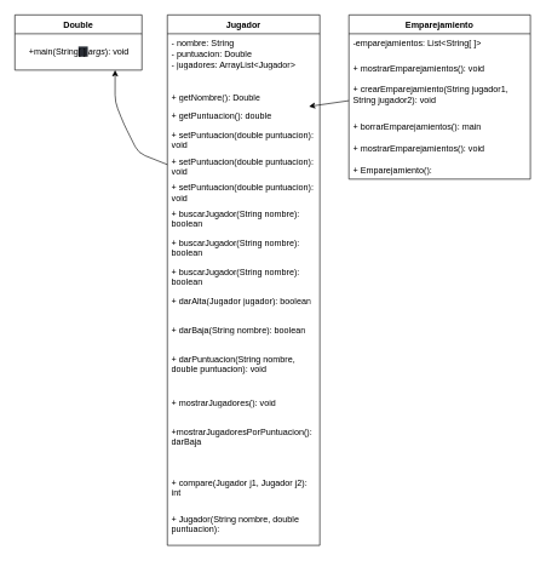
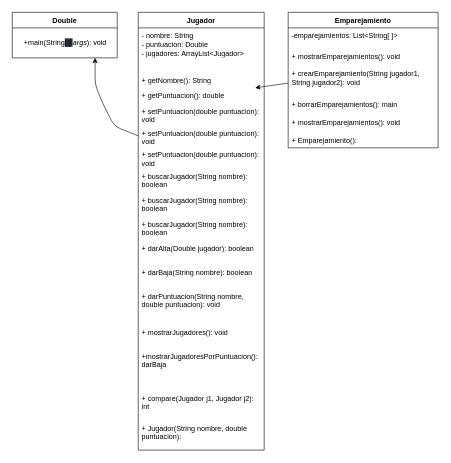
  <mxCell id="0" />
  <mxCell id="1" parent="0" />
  <mxCell id="2" value="Double" style="swimlane;fontStyle=1;align=center;verticalAlign=top;childLayout=stackLayout;horizontal=1;startSize=26;horizontalStack=0;resizeParent=1;resizeParentMax=0;resizeLast=0;collapsible=1;marginBottom=0;whiteSpace=wrap;html=1;" parent="1" vertex="1"><mxGeometry x="20" y="20" width="175" height="76" as="geometry" /></mxCell>
  <mxCell id="3" value="&lt;p&gt;+main(&lt;font style=&quot;font-size: 12px;&quot;&gt;String&lt;span style=&quot;background-color: rgb(40, 44, 52);&quot;&gt;[ ] &lt;/span&gt;&lt;span style=&quot;font-style: italic;&quot;&gt;args&lt;/span&gt;&lt;/font&gt;&lt;span style=&quot;background-color: initial;&quot;&gt;): void&lt;/span&gt;&lt;/p&gt;" style="text;html=1;align=center;verticalAlign=middle;resizable=0;points=[];autosize=1;strokeColor=none;fillColor=none;" vertex="1" parent="2"><mxGeometry y="26" width="175" height="50" as="geometry" /></mxCell>
  <mxCell id="4" value="Jugador" style="swimlane;fontStyle=1;align=center;verticalAlign=top;childLayout=stackLayout;horizontal=1;startSize=26;horizontalStack=0;resizeParent=1;resizeParentMax=0;resizeLast=0;collapsible=1;marginBottom=0;whiteSpace=wrap;html=1;" parent="1" vertex="1"><mxGeometry x="230" y="20" width="210" height="730" as="geometry" /></mxCell>
  <mxCell id="5" value="- nombre: String&lt;br&gt;- puntuacion: Double&lt;br&gt;- jugadores: ArrayList&amp;lt;Jugador&amp;gt;" style="text;strokeColor=none;fillColor=none;align=left;verticalAlign=top;spacingLeft=4;spacingRight=4;overflow=hidden;rotatable=0;points=[[0,0.5],[1,0.5]];portConstraint=eastwest;whiteSpace=wrap;html=1;" parent="4" vertex="1"><mxGeometry y="26" width="210" height="74" as="geometry" /></mxCell>
- <mxCell id="6" value="+ getNombre(): Double" style="text;strokeColor=none;fillColor=none;align=left;verticalAlign=top;spacingLeft=4;spacingRight=4;overflow=hidden;rotatable=0;points=[[0,0.5],[1,0.5]];portConstraint=eastwest;whiteSpace=wrap;html=1;" parent="4" vertex="1"><mxGeometry y="100" width="210" height="26" as="geometry" /></mxCell>
+ <mxCell id="6" value="+ getNombre(): String" style="text;strokeColor=none;fillColor=none;align=left;verticalAlign=top;spacingLeft=4;spacingRight=4;overflow=hidden;rotatable=0;points=[[0,0.5],[1,0.5]];portConstraint=eastwest;whiteSpace=wrap;html=1;" parent="4" vertex="1"><mxGeometry y="100" width="210" height="26" as="geometry" /></mxCell>
  <mxCell id="7" value="+ getPuntuacion(): double" style="text;strokeColor=none;fillColor=none;align=left;verticalAlign=top;spacingLeft=4;spacingRight=4;overflow=hidden;rotatable=0;points=[[0,0.5],[1,0.5]];portConstraint=eastwest;whiteSpace=wrap;html=1;" parent="4" vertex="1"><mxGeometry y="126" width="210" height="26" as="geometry" /></mxCell>
  <mxCell id="8" value="+ setPuntuacion(double puntuacion): void" style="text;strokeColor=none;fillColor=none;align=left;verticalAlign=top;spacingLeft=4;spacingRight=4;overflow=hidden;rotatable=0;points=[[0,0.5],[1,0.5]];portConstraint=eastwest;whiteSpace=wrap;html=1;" vertex="1" parent="4"><mxGeometry y="152" width="210" height="36" as="geometry" /></mxCell>
  <mxCell id="9" value="+ setPuntuacion(double puntuacion): void" style="text;strokeColor=none;fillColor=none;align=left;verticalAlign=top;spacingLeft=4;spacingRight=4;overflow=hidden;rotatable=0;points=[[0,0.5],[1,0.5]];portConstraint=eastwest;whiteSpace=wrap;html=1;" vertex="1" parent="4"><mxGeometry y="188" width="210" height="36" as="geometry" /></mxCell>
  <mxCell id="10" value="+ setPuntuacion(double puntuacion): void" style="text;strokeColor=none;fillColor=none;align=left;verticalAlign=top;spacingLeft=4;spacingRight=4;overflow=hidden;rotatable=0;points=[[0,0.5],[1,0.5]];portConstraint=eastwest;whiteSpace=wrap;html=1;" parent="4" vertex="1"><mxGeometry y="224" width="210" height="36" as="geometry" /></mxCell>
  <mxCell id="11" value="+ buscarJugador(String nombre): boolean" style="text;strokeColor=none;fillColor=none;align=left;verticalAlign=top;spacingLeft=4;spacingRight=4;overflow=hidden;rotatable=0;points=[[0,0.5],[1,0.5]];portConstraint=eastwest;whiteSpace=wrap;html=1;" vertex="1" parent="4"><mxGeometry y="260" width="210" height="40" as="geometry" /></mxCell>
  <mxCell id="12" value="+ buscarJugador(String nombre): boolean" style="text;strokeColor=none;fillColor=none;align=left;verticalAlign=top;spacingLeft=4;spacingRight=4;overflow=hidden;rotatable=0;points=[[0,0.5],[1,0.5]];portConstraint=eastwest;whiteSpace=wrap;html=1;" vertex="1" parent="4"><mxGeometry y="300" width="210" height="40" as="geometry" /></mxCell>
  <mxCell id="13" value="+ buscarJugador(String nombre): boolean" style="text;strokeColor=none;fillColor=none;align=left;verticalAlign=top;spacingLeft=4;spacingRight=4;overflow=hidden;rotatable=0;points=[[0,0.5],[1,0.5]];portConstraint=eastwest;whiteSpace=wrap;html=1;" parent="4" vertex="1"><mxGeometry y="340" width="210" height="40" as="geometry" /></mxCell>
- <mxCell id="14" value="+ darAlta(Jugador jugador): boolean" style="text;strokeColor=none;fillColor=none;align=left;verticalAlign=top;spacingLeft=4;spacingRight=4;overflow=hidden;rotatable=0;points=[[0,0.5],[1,0.5]];portConstraint=eastwest;whiteSpace=wrap;html=1;" parent="4" vertex="1"><mxGeometry y="380" width="210" height="40" as="geometry" /></mxCell>
+ <mxCell id="14" value="+ darAlta(Double jugador): boolean" style="text;strokeColor=none;fillColor=none;align=left;verticalAlign=top;spacingLeft=4;spacingRight=4;overflow=hidden;rotatable=0;points=[[0,0.5],[1,0.5]];portConstraint=eastwest;whiteSpace=wrap;html=1;" parent="4" vertex="1"><mxGeometry y="380" width="210" height="40" as="geometry" /></mxCell>
  <mxCell id="15" value="+ darBaja(String nombre): boolean" style="text;strokeColor=none;fillColor=none;align=left;verticalAlign=top;spacingLeft=4;spacingRight=4;overflow=hidden;rotatable=0;points=[[0,0.5],[1,0.5]];portConstraint=eastwest;whiteSpace=wrap;html=1;" parent="4" vertex="1"><mxGeometry y="420" width="210" height="40" as="geometry" /></mxCell>
  <mxCell id="16" value="+ darPuntuacion(String nombre, double puntuacion): void" style="text;strokeColor=none;fillColor=none;align=left;verticalAlign=top;spacingLeft=4;spacingRight=4;overflow=hidden;rotatable=0;points=[[0,0.5],[1,0.5]];portConstraint=eastwest;whiteSpace=wrap;html=1;" parent="4" vertex="1"><mxGeometry y="460" width="210" height="60" as="geometry" /></mxCell>
  <mxCell id="17" value="+ mostrarJugadores(): void" style="text;strokeColor=none;fillColor=none;align=left;verticalAlign=top;spacingLeft=4;spacingRight=4;overflow=hidden;rotatable=0;points=[[0,0.5],[1,0.5]];portConstraint=eastwest;whiteSpace=wrap;html=1;" parent="4" vertex="1"><mxGeometry y="520" width="210" height="40" as="geometry" /></mxCell>
  <mxCell id="18" value="+mostrarJugadoresPorPuntuacion(): darBaja" style="text;strokeColor=none;fillColor=none;align=left;verticalAlign=top;spacingLeft=4;spacingRight=4;overflow=hidden;rotatable=0;points=[[0,0.5],[1,0.5]];portConstraint=eastwest;whiteSpace=wrap;html=1;" parent="4" vertex="1"><mxGeometry y="560" width="210" height="70" as="geometry" /></mxCell>
  <mxCell id="19" value="+ compare(Jugador j1, Jugador j2): int" style="text;strokeColor=none;fillColor=none;align=left;verticalAlign=top;spacingLeft=4;spacingRight=4;overflow=hidden;rotatable=0;points=[[0,0.5],[1,0.5]];portConstraint=eastwest;whiteSpace=wrap;html=1;" parent="4" vertex="1"><mxGeometry y="630" width="210" height="50" as="geometry" /></mxCell>
  <mxCell id="20" value="+ Jugador(String nombre, double puntuacion): " style="text;strokeColor=none;fillColor=none;align=left;verticalAlign=top;spacingLeft=4;spacingRight=4;overflow=hidden;rotatable=0;points=[[0,0.5],[1,0.5]];portConstraint=eastwest;whiteSpace=wrap;html=1;" parent="4" vertex="1"><mxGeometry y="680" width="210" height="50" as="geometry" /></mxCell>
  <mxCell id="21" value="Emparejamiento" style="swimlane;fontStyle=1;align=center;verticalAlign=top;childLayout=stackLayout;horizontal=1;startSize=26;horizontalStack=0;resizeParent=1;resizeParentMax=0;resizeLast=0;collapsible=1;marginBottom=0;whiteSpace=wrap;html=1;" vertex="1" parent="1"><mxGeometry x="480" y="20" width="250" height="226" as="geometry" /></mxCell>
  <mxCell id="22" value="-emparejamientos: List&amp;lt;String[ ]&amp;gt;" style="text;strokeColor=none;fillColor=none;align=left;verticalAlign=top;spacingLeft=4;spacingRight=4;overflow=hidden;rotatable=0;points=[[0,0.5],[1,0.5]];portConstraint=eastwest;whiteSpace=wrap;html=1;" vertex="1" parent="21"><mxGeometry y="26" width="250" height="34" as="geometry" /></mxCell>
  <mxCell id="23" value="+ mostrarEmparejamientos(): void&lt;br&gt;&lt;br&gt;+ crearEmparejamiento(String jugador1, String jugador2): void" style="text;strokeColor=none;fillColor=none;align=left;verticalAlign=top;spacingLeft=4;spacingRight=4;overflow=hidden;rotatable=0;points=[[0,0.5],[1,0.5]];portConstraint=eastwest;whiteSpace=wrap;html=1;" vertex="1" parent="21"><mxGeometry y="60" width="250" height="80" as="geometry" /></mxCell>
  <mxCell id="24" value="+ borrarEmparejamientos(): main" style="text;strokeColor=none;fillColor=none;align=left;verticalAlign=top;spacingLeft=4;spacingRight=4;overflow=hidden;rotatable=0;points=[[0,0.5],[1,0.5]];portConstraint=eastwest;whiteSpace=wrap;html=1;" vertex="1" parent="21"><mxGeometry y="140" width="250" height="30" as="geometry" /></mxCell>
  <mxCell id="25" value="+ mostrarEmparejamientos(): void" style="text;strokeColor=none;fillColor=none;align=left;verticalAlign=top;spacingLeft=4;spacingRight=4;overflow=hidden;rotatable=0;points=[[0,0.5],[1,0.5]];portConstraint=eastwest;whiteSpace=wrap;html=1;" vertex="1" parent="21"><mxGeometry y="170" width="250" height="30" as="geometry" /></mxCell>
  <mxCell id="26" value="+ Emparejamiento(): " style="text;strokeColor=none;fillColor=none;align=left;verticalAlign=top;spacingLeft=4;spacingRight=4;overflow=hidden;rotatable=0;points=[[0,0.5],[1,0.5]];portConstraint=eastwest;whiteSpace=wrap;html=1;" vertex="1" parent="21"><mxGeometry y="200" width="250" height="26" as="geometry" /></mxCell>
  <mxCell id="27" value="" style="html=1;fontFamily=Helvetica;fontSize=12;fontColor=#F0F0F0;" edge="1" parent="1" source="23" target="7"><mxGeometry relative="1" as="geometry" /></mxCell>
  <mxCell id="28" style="html=1;entryX=0.789;entryY=1;entryDx=0;entryDy=0;entryPerimeter=0;fontFamily=Helvetica;fontSize=12;fontColor=#F0F0F0;exitX=0;exitY=0.5;exitDx=0;exitDy=0;" edge="1" parent="1" source="9" target="3"><mxGeometry relative="1" as="geometry"><Array as="points"><mxPoint x="190" y="210" /><mxPoint x="170" y="170" /><mxPoint x="158" y="140" /></Array></mxGeometry></mxCell>
